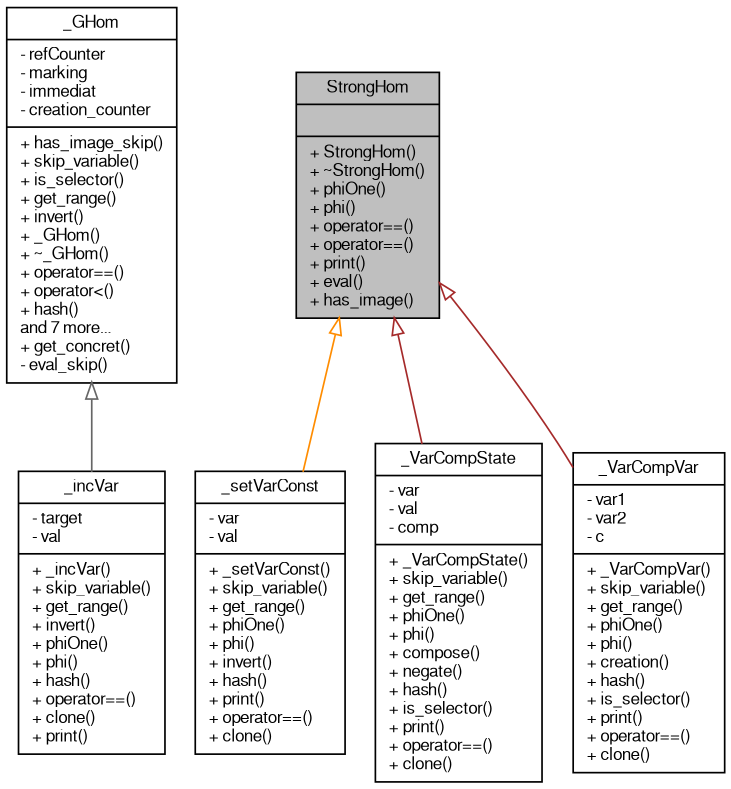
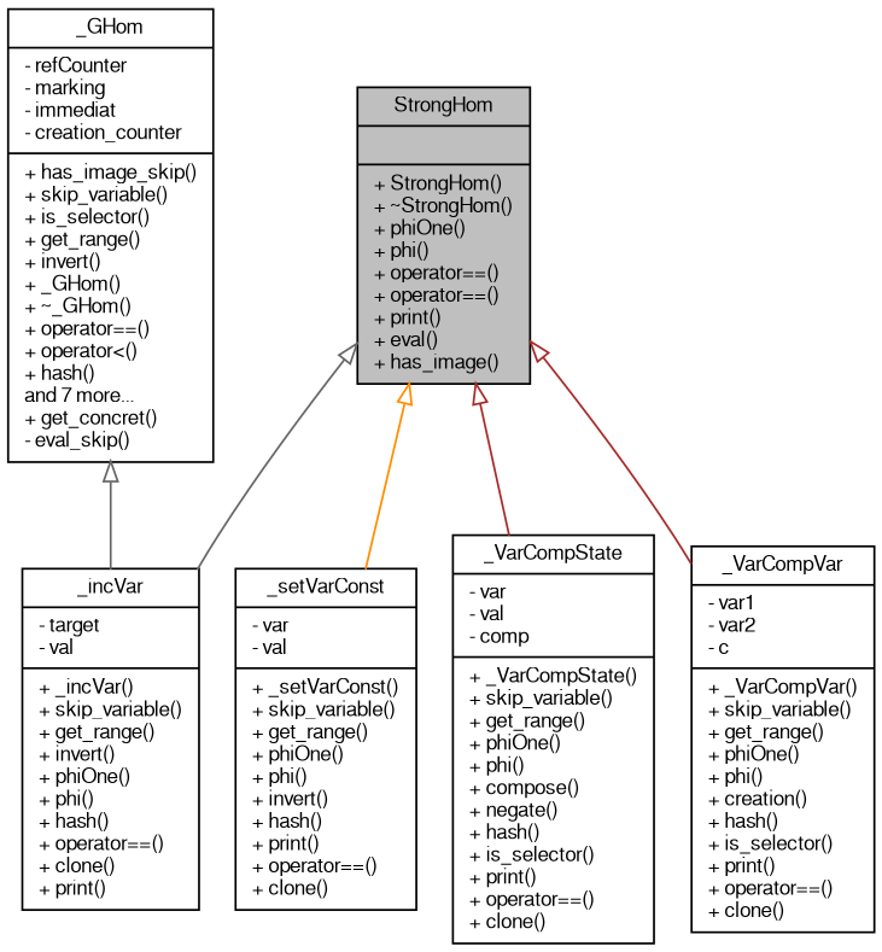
  digraph {
    node [color=black fillcolor=white fontname=FreeSans fontsize=10 shape=record style=filled]
    edge [arrowtail=onormal color=gray40 dir=back fontname=FreeSans fontsize=10 labelfontname=FreeSans labelfontsize=10 style=solid]
    n1 [fillcolor=grey75 fontcolor=black height=0.2 label="{StrongHom\n||+ StrongHom()\l+ ~StrongHom()\l+ phiOne()\l+ phi()\l+ operator==()\l+ operator==()\l+ print()\l+ eval()\l+ has_image()\l}" width=0.4]
    n2 [height=0.2 label="{_incVar\n|- target\l- val\l|+ _incVar()\l+ skip_variable()\l+ get_range()\l+ invert()\l+ phiOne()\l+ phi()\l+ hash()\l+ operator==()\l+ clone()\l+ print()\l}" width=0.4]
    n3 [height=0.2 label="{_setVarConst\n|- var\l- val\l|+ _setVarConst()\l+ skip_variable()\l+ get_range()\l+ phiOne()\l+ phi()\l+ invert()\l+ hash()\l+ print()\l+ operator==()\l+ clone()\l}" width=0.4]
    n4 [height=0.2 label="{_VarCompState\n|- var\l- val\l- comp\l|+ _VarCompState()\l+ skip_variable()\l+ get_range()\l+ phiOne()\l+ phi()\l+ compose()\l+ negate()\l+ hash()\l+ is_selector()\l+ print()\l+ operator==()\l+ clone()\l}" width=0.4]
    n5 [height=0.2 label="{_VarCompVar\n|- var1\l- var2\l- c\l|+ _VarCompVar()\l+ skip_variable()\l+ get_range()\l+ phiOne()\l+ phi()\l+ creation()\l+ hash()\l+ is_selector()\l+ print()\l+ operator==()\l+ clone()\l}" width=0.4]
    n6 [height=0.2 label="{_GHom\n|- refCounter\l- marking\l- immediat\l- creation_counter\l|+ has_image_skip()\l+ skip_variable()\l+ is_selector()\l+ get_range()\l+ invert()\l+ _GHom()\l+ ~_GHom()\l+ operator==()\l+ operator\<()\l+ hash()\land 7 more...\l+ get_concret()\l- eval_skip()\l}" width=0.4]
+   n1 -> n2
    n1 -> n3 [color=darkorange]
    n1 -> n4 [color=brown]
    n1 -> n5 [color=brown]
    n6 -> n2
  }
